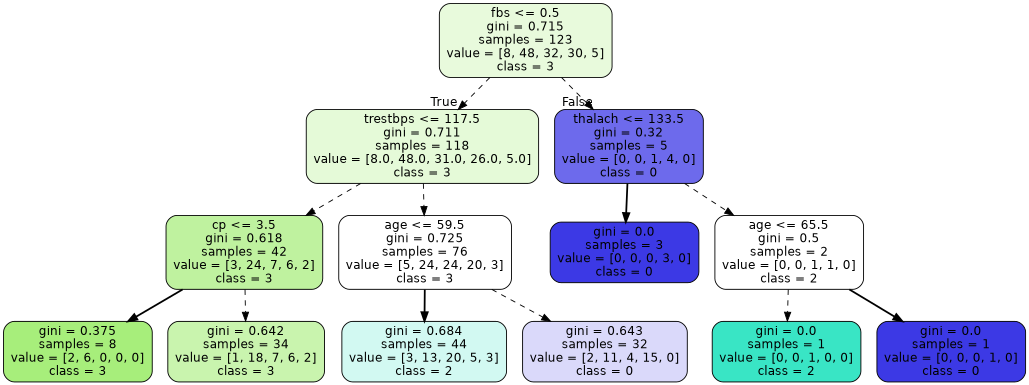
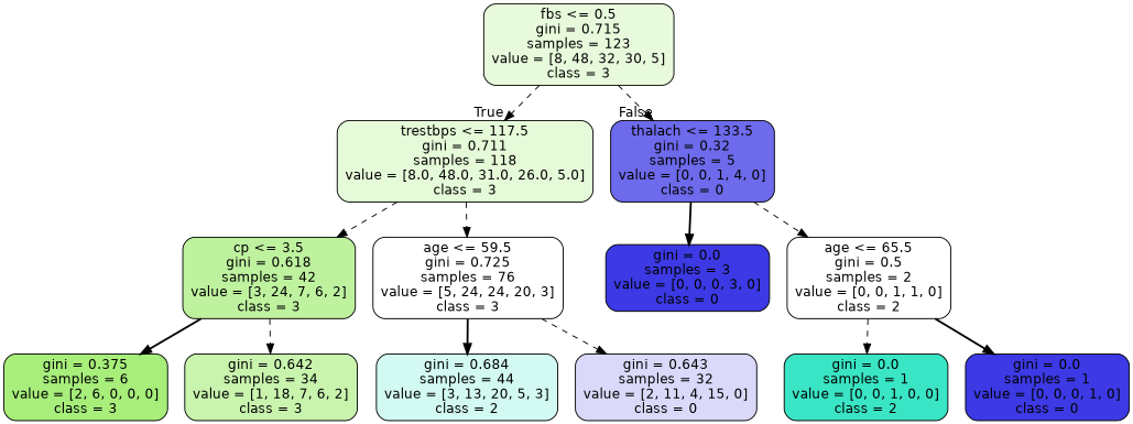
  digraph {
    node [color=black fillcolor="#ffffff" fontname=helvetica shape=box style="filled, rounded"]
    edge [fontname=helvetica style=dashed]
    n1 [fillcolor="#e8fadc" label="fbs <= 0.5\ngini = 0.715\nsamples = 123\nvalue = [8, 48, 32, 30, 5]\nclass = 3"]
    n2 [fillcolor="#e5fad8" label="trestbps <= 117.5\ngini = 0.711\nsamples = 118\nvalue = [8.0, 48.0, 31.0, 26.0, 5.0]\nclass = 3"]
    n3 [fillcolor="#6d6aec" label="thalach <= 133.5\ngini = 0.32\nsamples = 5\nvalue = [0, 0, 1, 4, 0]\nclass = 0"]
    n4 [fillcolor="#bff29f" label="cp <= 3.5\ngini = 0.618\nsamples = 42\nvalue = [3, 24, 7, 6, 2]\nclass = 3"]
    n5 [label="age <= 59.5\ngini = 0.725\nsamples = 76\nvalue = [5, 24, 24, 20, 3]\nclass = 3"]
-   n6 [fillcolor="#a7ee7b" label="gini = 0.375\nsamples = 8\nvalue = [2, 6, 0, 0, 0]\nclass = 3"]
+   n6 [fillcolor="#a7ee7b" label="gini = 0.375\nsamples = 6\nvalue = [2, 6, 0, 0, 0]\nclass = 3"]
    n7 [fillcolor="#c9f4ae" label="gini = 0.642\nsamples = 34\nvalue = [1, 18, 7, 6, 2]\nclass = 3"]
    n8 [fillcolor="#d2f9f2" label="gini = 0.684\nsamples = 44\nvalue = [3, 13, 20, 5, 3]\nclass = 2"]
    n9 [fillcolor="#dad9fa" label="gini = 0.643\nsamples = 32\nvalue = [2, 11, 4, 15, 0]\nclass = 0"]
    n10 [fillcolor="#3c39e5" label="gini = 0.0\nsamples = 3\nvalue = [0, 0, 0, 3, 0]\nclass = 0"]
    n11 [label="age <= 65.5\ngini = 0.5\nsamples = 2\nvalue = [0, 0, 1, 1, 0]\nclass = 2"]
    n12 [fillcolor="#39e5c5" label="gini = 0.0\nsamples = 1\nvalue = [0, 0, 1, 0, 0]\nclass = 2"]
    n13 [fillcolor="#3c39e5" label="gini = 0.0\nsamples = 1\nvalue = [0, 0, 0, 1, 0]\nclass = 0"]
    n1 -> n2 [headlabel=True labelangle=45 labeldistance=2.5]
    n1 -> n3 [headlabel=False labelangle=-45 labeldistance=2.5]
    n2 -> n4
    n2 -> n5
    n3 -> n10 [style=bold]
    n3 -> n11
    n4 -> n6 [style=bold]
    n4 -> n7
    n5 -> n8 [style=bold]
    n5 -> n9
    n11 -> n12
    n11 -> n13 [style=bold]
  }
